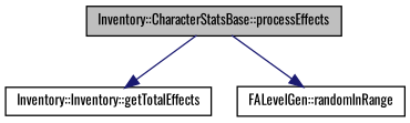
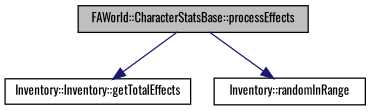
  digraph {
    fontname=Oswald
    rankdir=TB
    node [color=black fillcolor=white fontname=Oswald fontsize=10 shape=record style=filled]
    edge [color=midnightblue fontname=Oswald fontsize=10 labelfontname=Helvetica labelfontsize=10 style=solid]
-   n1 [fillcolor=grey75 fontcolor=black height=0.2 label="Inventory::CharacterStatsBase::processEffects" width=0.4]
+   n1 [fillcolor=grey75 fontcolor=black height=0.2 label="FAWorld::CharacterStatsBase::processEffects" width=0.4]
    n2 [height=0.2 label="Inventory::Inventory::getTotalEffects" width=0.4]
-   n3 [height=0.2 label="FALevelGen::randomInRange" width=0.4]
+   n3 [height=0.2 label="Inventory::randomInRange" width=0.4]
    n1 -> n2
    n1 -> n3
  }
